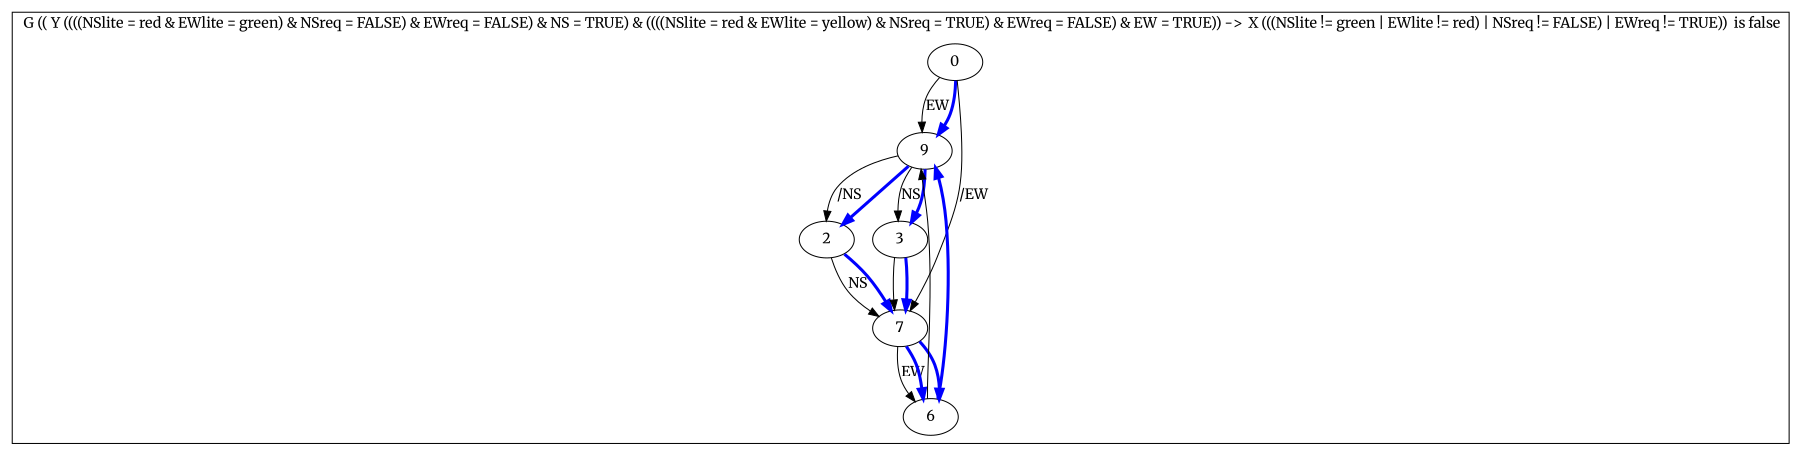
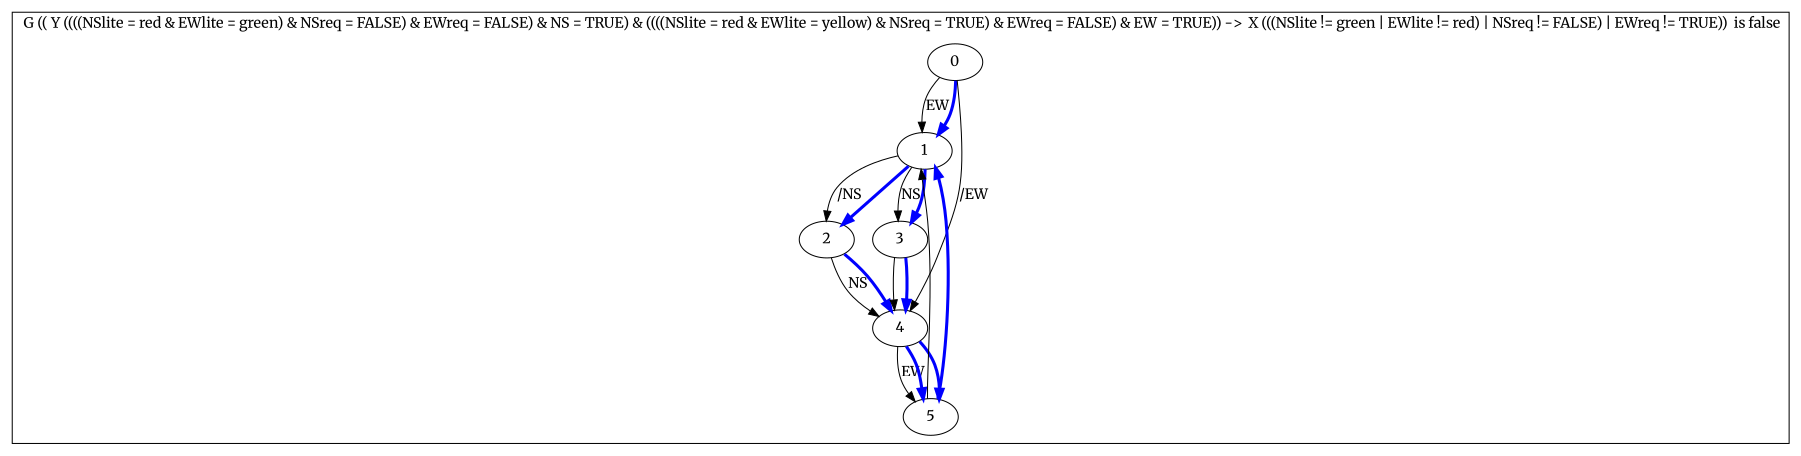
  digraph {
    fontname=Merriweather
    node [fontname=Merriweather]
    edge [fontname=Merriweather]
    0
-   1 [label=9]
+   1
    2
    3
-   4 [label=7]
-   5 [label=6]
+   4
+   5
    subgraph cluster_1 {
      label=" G (( Y ((((NSlite = red & EWlite = green) & NSreq = FALSE) & EWreq = FALSE) & NS = TRUE) & ((((NSlite = red & EWlite = yellow) & NSreq = TRUE) & EWreq = FALSE) & EW = TRUE)) ->  X (((NSlite != green | EWlite != red) | NSreq != FALSE) | EWreq != TRUE))  is false"
      0
      1
      2
      3
      4
      5
    }
    0 -> 1 [label=EW]
    0 -> 1 [color=blue penwidth=3.0]
    0 -> 4 [label="/EW"]
    1 -> 2 [label="/NS"]
    1 -> 2 [color=blue penwidth=3.0]
    1 -> 3 [label=NS]
    1 -> 3 [color=blue penwidth=3.0]
    2 -> 4 [label=NS]
    2 -> 4 [color=blue penwidth=3.0]
    3 -> 4
    3 -> 4 [color=blue penwidth=3.0]
    4 -> 5 [label=EW]
    4 -> 5 [color=blue penwidth=3.0]
    4 -> 5 [color=blue penwidth=3.0]
    5 -> 1
    5 -> 1 [color=blue penwidth=3.0]
  }
